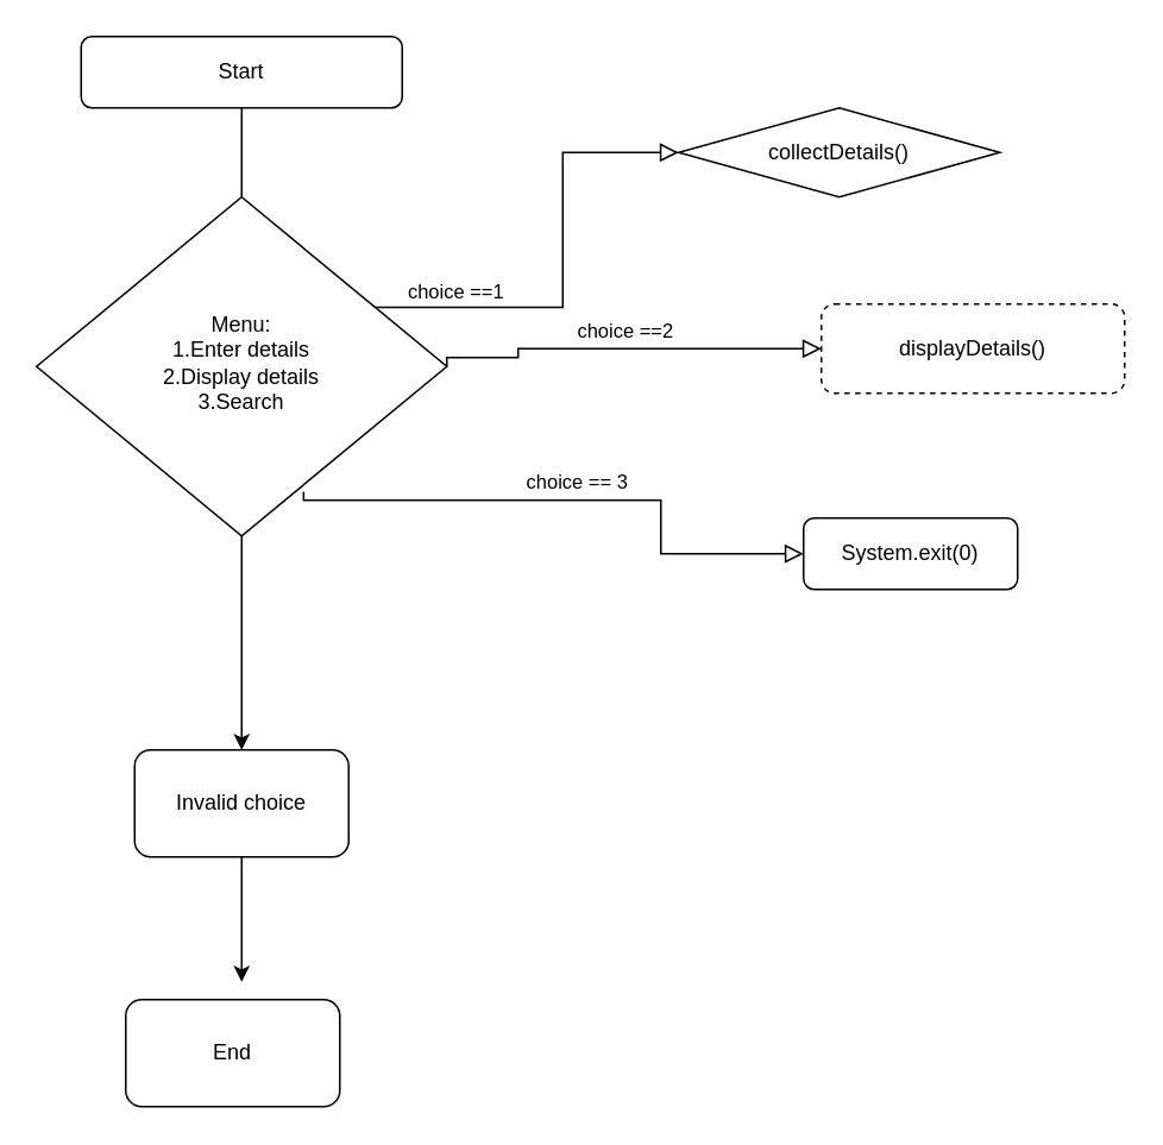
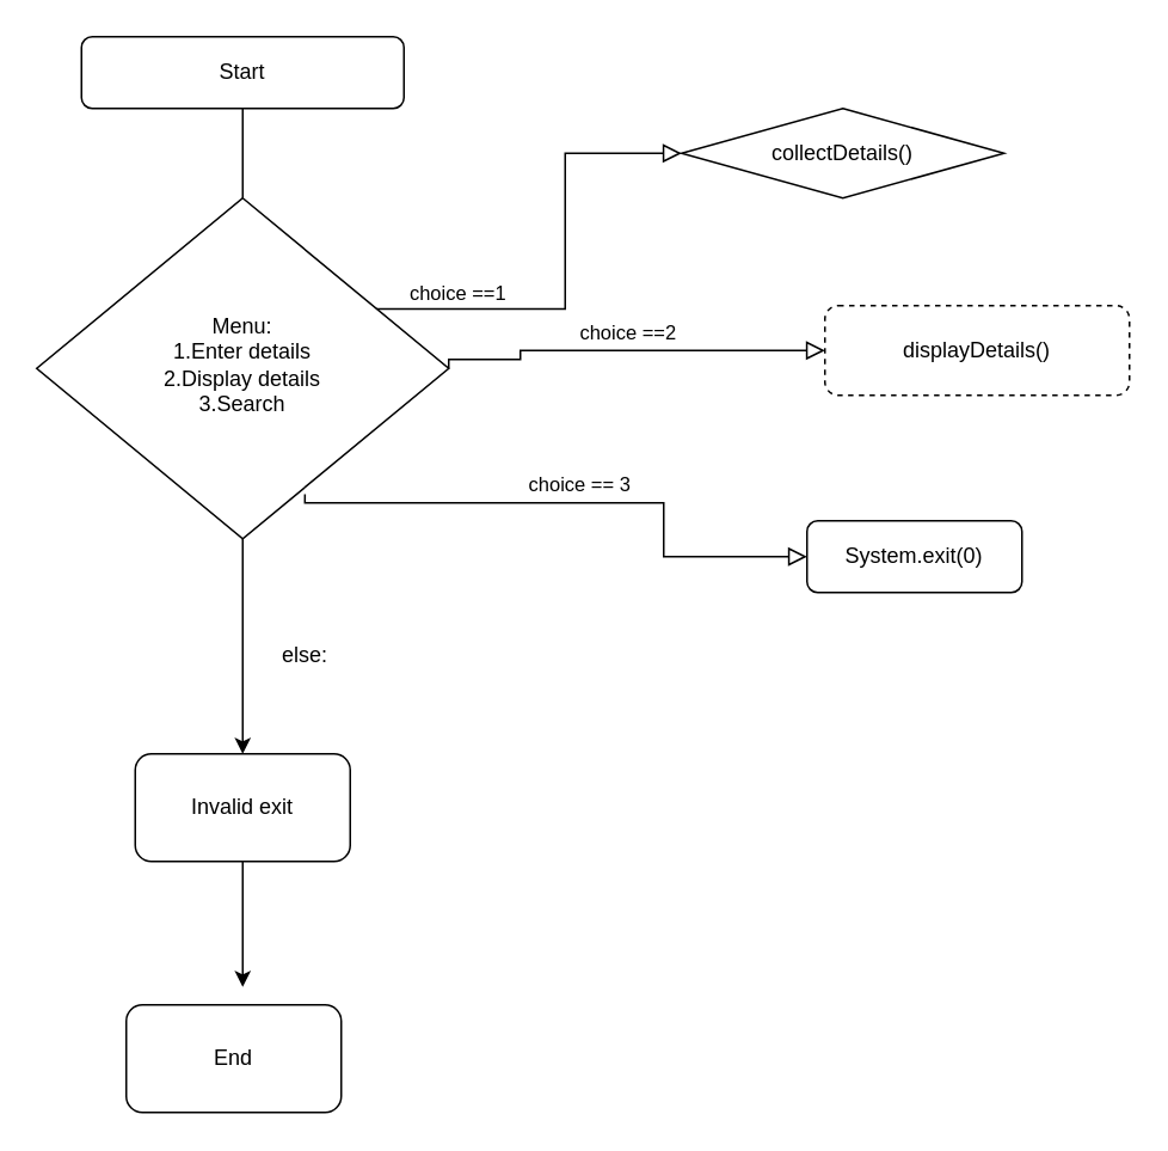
  <mxCell id="0" />
  <mxCell id="1" parent="0" />
  <mxCell id="2" value="" style="rounded=0;html=1;jettySize=auto;orthogonalLoop=1;fontSize=11;endArrow=none;endFill=0;endSize=8;strokeWidth=1;shadow=0;labelBackgroundColor=none;edgeStyle=orthogonalEdgeStyle;" parent="1" source="3" target="6" edge="1"><mxGeometry relative="1" as="geometry" /></mxCell>
  <mxCell id="3" value="Start" style="rounded=1;whiteSpace=wrap;html=1;fontSize=12;glass=0;strokeWidth=1;shadow=0;" parent="1" vertex="1"><mxGeometry x="45" y="20" width="180" height="40" as="geometry" /></mxCell>
  <mxCell id="4" value="choice ==1" style="edgeStyle=orthogonalEdgeStyle;rounded=0;html=1;jettySize=auto;orthogonalLoop=1;fontSize=11;endArrow=block;endFill=0;endSize=8;strokeWidth=1;shadow=0;labelBackgroundColor=none;exitX=0.811;exitY=0.325;exitDx=0;exitDy=0;exitPerimeter=0;" parent="1" source="6" target="7" edge="1"><mxGeometry x="-0.63" y="9" relative="1" as="geometry"><mxPoint as="offset" /><Array as="points" /></mxGeometry></mxCell>
  <mxCell id="5" style="edgeStyle=orthogonalEdgeStyle;rounded=0;orthogonalLoop=1;jettySize=auto;html=1;" edge="1" parent="1" source="6"><mxGeometry relative="1" as="geometry"><mxPoint x="135" y="420" as="targetPoint" /></mxGeometry></mxCell>
  <mxCell id="6" value="Menu:&lt;br&gt;1.Enter details&lt;br&gt;2.Display details&lt;br&gt;3.Search" style="rhombus;whiteSpace=wrap;html=1;shadow=0;fontFamily=Helvetica;fontSize=12;align=center;strokeWidth=1;spacing=6;spacingTop=-4;" parent="1" vertex="1"><mxGeometry x="20" y="110" width="230" height="190" as="geometry" /></mxCell>
  <mxCell id="7" value="collectDetails()" style="rhombus;whiteSpace=wrap;html=1;fontSize=12;glass=0;strokeWidth=1;shadow=0;" parent="1" vertex="1"><mxGeometry x="380" y="60" width="180" height="50" as="geometry" /></mxCell>
  <mxCell id="8" value="choice ==2" style="edgeStyle=orthogonalEdgeStyle;rounded=0;html=1;jettySize=auto;orthogonalLoop=1;fontSize=11;endArrow=block;endFill=0;endSize=8;strokeWidth=1;shadow=0;labelBackgroundColor=none;exitX=1;exitY=0.5;exitDx=0;exitDy=0;entryX=0;entryY=0.5;entryDx=0;entryDy=0;" parent="1" source="6" target="9" edge="1"><mxGeometry y="10" relative="1" as="geometry"><mxPoint as="offset" /><mxPoint x="230" y="180" as="sourcePoint" /><Array as="points"><mxPoint x="250" y="200" /><mxPoint x="290" y="200" /><mxPoint x="290" y="195" /></Array></mxGeometry></mxCell>
  <mxCell id="9" value="displayDetails()" style="rounded=1;whiteSpace=wrap;html=1;fontSize=12;glass=0;strokeWidth=1;shadow=0;dashed=1;" parent="1" vertex="1"><mxGeometry x="460" y="170" width="170" height="50" as="geometry" /></mxCell>
  <mxCell id="10" value="System.exit(0)" style="rounded=1;whiteSpace=wrap;html=1;fontSize=12;glass=0;strokeWidth=1;shadow=0;" vertex="1" parent="1"><mxGeometry x="450" y="290" width="120" height="40" as="geometry" /></mxCell>
  <mxCell id="11" value="choice == 3" style="edgeStyle=orthogonalEdgeStyle;rounded=0;html=1;jettySize=auto;orthogonalLoop=1;fontSize=11;endArrow=block;endFill=0;endSize=8;strokeWidth=1;shadow=0;labelBackgroundColor=none;entryX=0;entryY=0.5;entryDx=0;entryDy=0;exitX=0.651;exitY=0.869;exitDx=0;exitDy=0;exitPerimeter=0;" edge="1" parent="1" source="6" target="10"><mxGeometry y="10" relative="1" as="geometry"><mxPoint as="offset" /><mxPoint x="230" y="180" as="sourcePoint" /><mxPoint x="320" y="190" as="targetPoint" /><Array as="points"><mxPoint x="170" y="280" /><mxPoint x="370" y="280" /></Array></mxGeometry></mxCell>
+ <mxCell id="12" value="else:" style="text;html=1;strokeColor=none;fillColor=none;align=center;verticalAlign=middle;whiteSpace=wrap;rounded=0;" vertex="1" parent="1"><mxGeometry x="140" y="350" width="60" height="30" as="geometry" /></mxCell>
  <mxCell id="13" style="edgeStyle=orthogonalEdgeStyle;rounded=0;orthogonalLoop=1;jettySize=auto;html=1;" edge="1" parent="1" source="14"><mxGeometry relative="1" as="geometry"><mxPoint x="135" y="550" as="targetPoint" /></mxGeometry></mxCell>
- <mxCell id="14" value="Invalid choice" style="rounded=1;whiteSpace=wrap;html=1;" vertex="1" parent="1"><mxGeometry x="75" y="420" width="120" height="60" as="geometry" /></mxCell>
+ <mxCell id="14" value="Invalid exit" style="rounded=1;whiteSpace=wrap;html=1;" vertex="1" parent="1"><mxGeometry x="75" y="420" width="120" height="60" as="geometry" /></mxCell>
  <mxCell id="15" value="End" style="rounded=1;whiteSpace=wrap;html=1;" vertex="1" parent="1"><mxGeometry x="70" y="560" width="120" height="60" as="geometry" /></mxCell>
